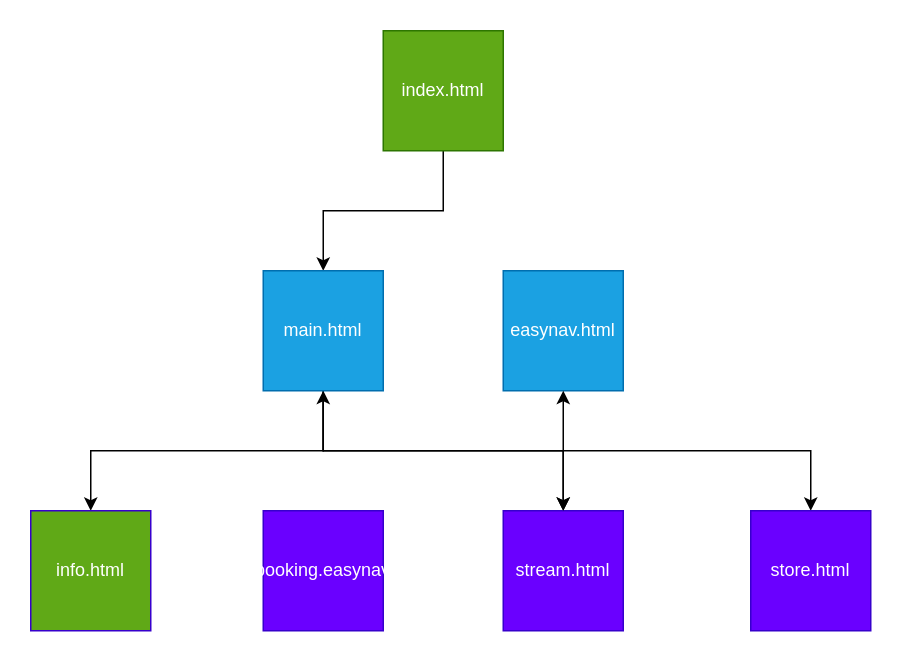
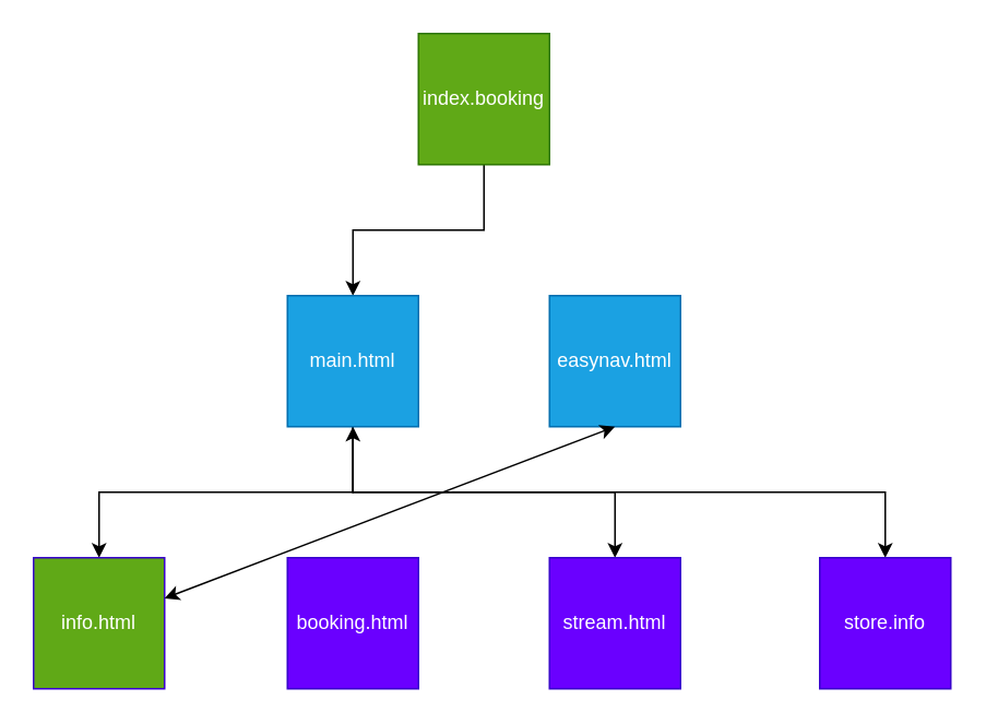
  <mxCell id="0" />
  <mxCell id="1" parent="0" />
  <mxCell id="2" value="" style="edgeStyle=orthogonalEdgeStyle;rounded=0;orthogonalLoop=1;jettySize=auto;html=1;" edge="1" parent="1" source="3" target="7"><mxGeometry relative="1" as="geometry" /></mxCell>
- <mxCell id="3" value="index.html" style="whiteSpace=wrap;html=1;aspect=fixed;fillColor=#60a917;fontColor=#ffffff;strokeColor=#2D7600;" vertex="1" parent="1"><mxGeometry x="255" y="20" width="80" height="80" as="geometry" /></mxCell>
+ <mxCell id="3" value="index.booking" style="whiteSpace=wrap;html=1;aspect=fixed;fillColor=#60a917;fontColor=#ffffff;strokeColor=#2D7600;" vertex="1" parent="1"><mxGeometry x="255" y="20" width="80" height="80" as="geometry" /></mxCell>
  <mxCell id="4" value="" style="edgeStyle=orthogonalEdgeStyle;rounded=0;orthogonalLoop=1;jettySize=auto;html=1;entryX=0.5;entryY=0;entryDx=0;entryDy=0;startArrow=classic;startFill=1;" edge="1" parent="1" source="7" target="9"><mxGeometry relative="1" as="geometry"><Array as="points"><mxPoint x="215" y="300" /><mxPoint x="60" y="300" /></Array></mxGeometry></mxCell>
  <mxCell id="5" value="" style="edgeStyle=orthogonalEdgeStyle;rounded=0;orthogonalLoop=1;jettySize=auto;html=1;" edge="1" parent="1" source="7" target="11"><mxGeometry relative="1" as="geometry"><Array as="points"><mxPoint x="215" y="300" /><mxPoint x="375" y="300" /></Array></mxGeometry></mxCell>
  <mxCell id="6" value="" style="edgeStyle=orthogonalEdgeStyle;rounded=0;orthogonalLoop=1;jettySize=auto;html=1;entryX=0.5;entryY=0;entryDx=0;entryDy=0;" edge="1" parent="1" source="7" target="12"><mxGeometry relative="1" as="geometry"><Array as="points"><mxPoint x="215" y="300" /><mxPoint x="540" y="300" /></Array></mxGeometry></mxCell>
  <mxCell id="7" value="main.html" style="whiteSpace=wrap;html=1;aspect=fixed;fillColor=#1ba1e2;strokeColor=#006EAF;fontColor=#ffffff;" vertex="1" parent="1"><mxGeometry x="175" y="180" width="80" height="80" as="geometry" /></mxCell>
  <mxCell id="8" value="easynav.html" style="whiteSpace=wrap;html=1;aspect=fixed;fillColor=#1ba1e2;strokeColor=#006EAF;fontColor=#ffffff;" vertex="1" parent="1"><mxGeometry x="335" y="180" width="80" height="80" as="geometry" /></mxCell>
  <mxCell id="9" value="info.html" style="whiteSpace=wrap;html=1;aspect=fixed;fillColor=#60a917;strokeColor=#3700CC;fontColor=#ffffff;" vertex="1" parent="1"><mxGeometry x="20" y="340" width="80" height="80" as="geometry" /></mxCell>
- <mxCell id="10" value="booking.easynav" style="whiteSpace=wrap;html=1;aspect=fixed;fillColor=#6a00ff;strokeColor=#3700CC;fontColor=#ffffff;" vertex="1" parent="1"><mxGeometry x="175" y="340" width="80" height="80" as="geometry" /></mxCell>
+ <mxCell id="10" value="booking.html" style="whiteSpace=wrap;html=1;aspect=fixed;fillColor=#6a00ff;strokeColor=#3700CC;fontColor=#ffffff;" vertex="1" parent="1"><mxGeometry x="175" y="340" width="80" height="80" as="geometry" /></mxCell>
  <mxCell id="11" value="stream.html" style="whiteSpace=wrap;html=1;aspect=fixed;fillColor=#6a00ff;strokeColor=#3700CC;fontColor=#ffffff;" vertex="1" parent="1"><mxGeometry x="335" y="340" width="80" height="80" as="geometry" /></mxCell>
- <mxCell id="12" value="store.html" style="whiteSpace=wrap;html=1;aspect=fixed;fillColor=#6a00ff;strokeColor=#3700CC;fontColor=#ffffff;" vertex="1" parent="1"><mxGeometry x="500" y="340" width="80" height="80" as="geometry" /></mxCell>
- <mxCell id="13" value="" style="endArrow=classic;html=1;rounded=0;exitX=0.5;exitY=1;exitDx=0;exitDy=0;entryX=0.5;entryY=0;entryDx=0;entryDy=0;startArrow=classic;startFill=1;" edge="1" parent="1" source="8" target="11"><mxGeometry width="50" height="50" relative="1" as="geometry"><mxPoint x="270" y="420" as="sourcePoint" /><mxPoint x="320" y="370" as="targetPoint" /></mxGeometry></mxCell>
+ <mxCell id="12" value="store.info" style="whiteSpace=wrap;html=1;aspect=fixed;fillColor=#6a00ff;strokeColor=#3700CC;fontColor=#ffffff;" vertex="1" parent="1"><mxGeometry x="500" y="340" width="80" height="80" as="geometry" /></mxCell>
+ <mxCell id="13" value="" style="endArrow=classic;html=1;rounded=0;exitX=0.5;exitY=1;exitDx=0;exitDy=0;startArrow=classic;startFill=1;" edge="1" parent="1" source="8" target="9"><mxGeometry width="50" height="50" relative="1" as="geometry"><mxPoint x="270" y="420" as="sourcePoint" /><mxPoint x="320" y="370" as="targetPoint" /></mxGeometry></mxCell>
